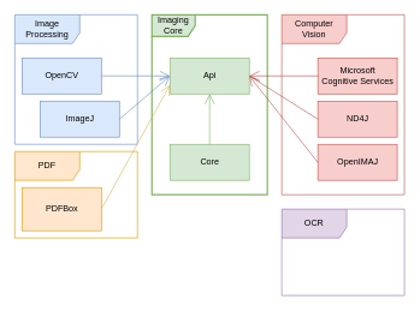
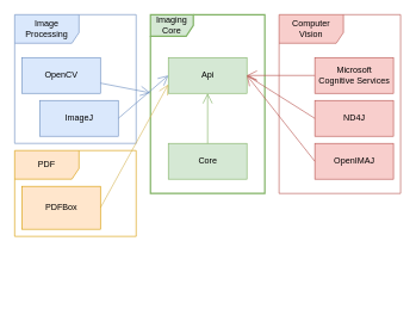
  <mxCell id="0" />
  <mxCell id="1" parent="0" />
  <mxCell id="2" value="Computer Vision" style="shape=umlFrame;whiteSpace=wrap;html=1;width=90;height=40;fillColor=#f8cecc;strokeColor=#b85450;" parent="1" vertex="1"><mxGeometry x="390" y="20" width="170" height="250" as="geometry" /></mxCell>
  <mxCell id="3" value="Image Processing" style="shape=umlFrame;whiteSpace=wrap;html=1;width=90;height=40;fillColor=#dae8fc;strokeColor=#6c8ebf;" parent="1" vertex="1"><mxGeometry x="20" y="20" width="170" height="180" as="geometry" /></mxCell>
  <mxCell id="4" value="Imaging Core" style="shape=umlFrame;whiteSpace=wrap;html=1;strokeWidth=2;fillColor=#d5e8d4;strokeColor=#82b366;" parent="1" vertex="1"><mxGeometry x="210" y="20" width="160" height="250" as="geometry" /></mxCell>
  <mxCell id="5" value="PDF" style="shape=umlFrame;whiteSpace=wrap;html=1;width=90;height=40;fillColor=#ffe6cc;strokeColor=#d79b00;" parent="1" vertex="1"><mxGeometry x="20" y="210" width="170" height="120" as="geometry" /></mxCell>
- <mxCell id="6" value="OCR" style="shape=umlFrame;whiteSpace=wrap;html=1;width=90;height=40;fillColor=#e1d5e7;strokeColor=#9673a6;" parent="1" vertex="1"><mxGeometry x="390" y="290" width="170" height="120" as="geometry" /></mxCell>
  <mxCell id="7" value="Api" style="html=1;fillColor=#d5e8d4;strokeColor=#82b366;" parent="1" vertex="1"><mxGeometry x="235" y="80" width="110" height="50" as="geometry" /></mxCell>
  <mxCell id="8" value="Core" style="html=1;fillColor=#d5e8d4;strokeColor=#82b366;" parent="1" vertex="1"><mxGeometry x="235" y="200" width="110" height="50" as="geometry" /></mxCell>
  <mxCell id="9" value="OpenCV" style="html=1;fillColor=#dae8fc;strokeColor=#6c8ebf;" parent="1" vertex="1"><mxGeometry x="30" y="80" width="110" height="50" as="geometry" /></mxCell>
  <mxCell id="10" style="rounded=0;orthogonalLoop=1;jettySize=auto;html=1;exitX=1;exitY=0.5;exitDx=0;exitDy=0;entryX=0;entryY=0.75;entryDx=0;entryDy=0;fillColor=#fff2cc;strokeColor=#d6b656;endArrow=open;endFill=0;endSize=12;" parent="1" source="11" target="7" edge="1"><mxGeometry relative="1" as="geometry" /></mxCell>
  <mxCell id="11" value="PDFBox" style="html=1;fillColor=#ffe6cc;strokeColor=#d79b00;" parent="1" vertex="1"><mxGeometry x="30" y="260" width="110" height="60" as="geometry" /></mxCell>
  <mxCell id="12" value="Microsoft&lt;br&gt;Cognitive Services&lt;br&gt;" style="html=1;fillColor=#f8cecc;strokeColor=#b85450;" parent="1" vertex="1"><mxGeometry x="440" y="80" width="110" height="50" as="geometry" /></mxCell>
  <mxCell id="13" value="" style="endArrow=open;endFill=1;endSize=12;html=1;fillColor=#d5e8d4;strokeColor=#82b366;" parent="1" source="8" target="7" edge="1"><mxGeometry width="160" relative="1" as="geometry"><mxPoint x="100" y="390" as="sourcePoint" /><mxPoint x="260" y="390" as="targetPoint" /></mxGeometry></mxCell>
- <mxCell id="14" value="" style="endArrow=open;endFill=1;endSize=12;html=1;fillColor=#dae8fc;strokeColor=#6c8ebf;entryX=0;entryY=0.5;entryDx=0;entryDy=0;" parent="1" source="9" target="7" edge="1"><mxGeometry width="160" relative="1" as="geometry"><mxPoint x="120" y="470" as="sourcePoint" /><mxPoint x="280" y="470" as="targetPoint" /></mxGeometry></mxCell>
+ <mxCell id="14" value="" style="endArrow=open;endFill=1;endSize=12;html=1;fillColor=#dae8fc;strokeColor=#6c8ebf;" parent="1" source="9" target="4" edge="1"><mxGeometry width="160" relative="1" as="geometry"><mxPoint x="120" y="470" as="sourcePoint" /><mxPoint x="280" y="470" as="targetPoint" /></mxGeometry></mxCell>
  <mxCell id="15" value="" style="endArrow=open;endFill=1;endSize=12;html=1;fillColor=#f8cecc;strokeColor=#b85450;entryX=1;entryY=0.5;entryDx=0;entryDy=0;" parent="1" source="12" target="7" edge="1"><mxGeometry width="160" relative="1" as="geometry"><mxPoint x="160" y="430" as="sourcePoint" /><mxPoint x="320" y="430" as="targetPoint" /></mxGeometry></mxCell>
  <mxCell id="16" value="ImageJ" style="html=1;fillColor=#dae8fc;strokeColor=#6c8ebf;" parent="1" vertex="1"><mxGeometry x="55" y="140" width="110" height="50" as="geometry" /></mxCell>
  <mxCell id="17" value="" style="endArrow=open;endFill=1;endSize=12;html=1;fillColor=#dae8fc;strokeColor=#6c8ebf;entryX=0;entryY=0.5;entryDx=0;entryDy=0;exitX=1;exitY=0.5;exitDx=0;exitDy=0;" parent="1" source="16" target="7" edge="1"><mxGeometry width="160" relative="1" as="geometry"><mxPoint x="150" y="115" as="sourcePoint" /><mxPoint x="245" y="115" as="targetPoint" /></mxGeometry></mxCell>
  <mxCell id="18" value="ND4J" style="html=1;fillColor=#f8cecc;strokeColor=#b85450;" parent="1" vertex="1"><mxGeometry x="440" y="140" width="110" height="50" as="geometry" /></mxCell>
  <mxCell id="19" value="" style="endArrow=none;endFill=1;endSize=12;html=1;fillColor=#f8cecc;strokeColor=#b85450;entryX=1;entryY=0.5;entryDx=0;entryDy=0;exitX=0;exitY=0.5;exitDx=0;exitDy=0;" parent="1" source="18" target="7" edge="1"><mxGeometry width="160" relative="1" as="geometry"><mxPoint x="450" y="115" as="sourcePoint" /><mxPoint x="355" y="115" as="targetPoint" /></mxGeometry></mxCell>
  <mxCell id="20" value="OpenIMAJ" style="html=1;fillColor=#f8cecc;strokeColor=#b85450;" vertex="1" parent="1"><mxGeometry x="440" y="200" width="110" height="50" as="geometry" /></mxCell>
  <mxCell id="21" value="" style="endArrow=open;endFill=1;endSize=12;html=1;fillColor=#f8cecc;strokeColor=#b85450;exitX=0;exitY=0.5;exitDx=0;exitDy=0;entryX=1;entryY=0.5;entryDx=0;entryDy=0;" edge="1" parent="1" source="20" target="7"><mxGeometry width="160" relative="1" as="geometry"><mxPoint x="450" y="175" as="sourcePoint" /><mxPoint x="380" y="140" as="targetPoint" /></mxGeometry></mxCell>
